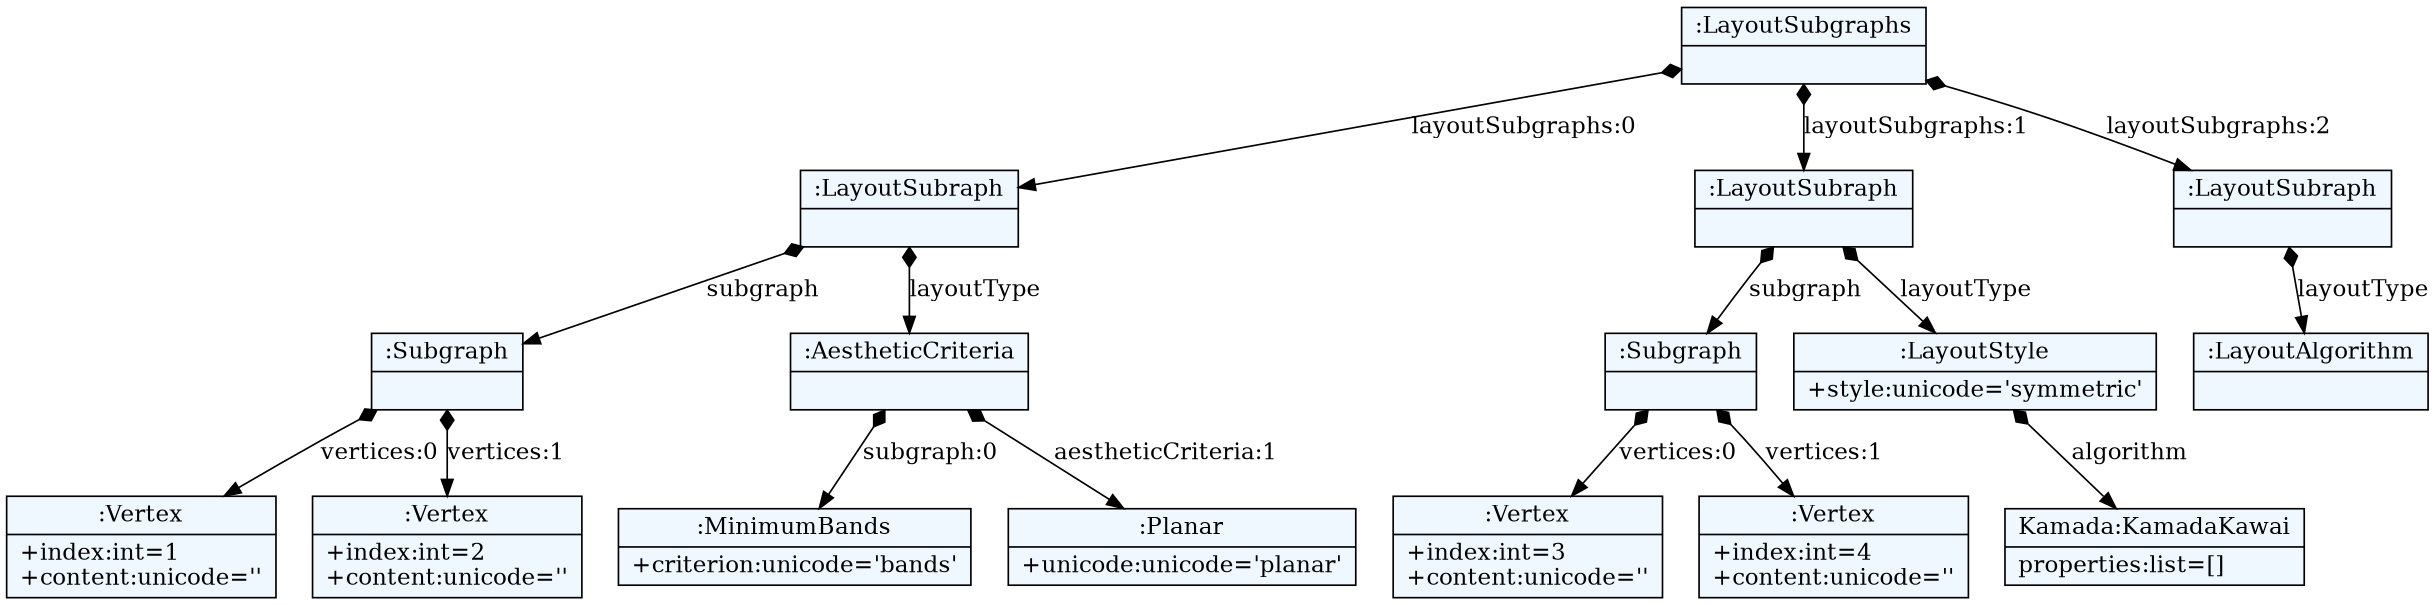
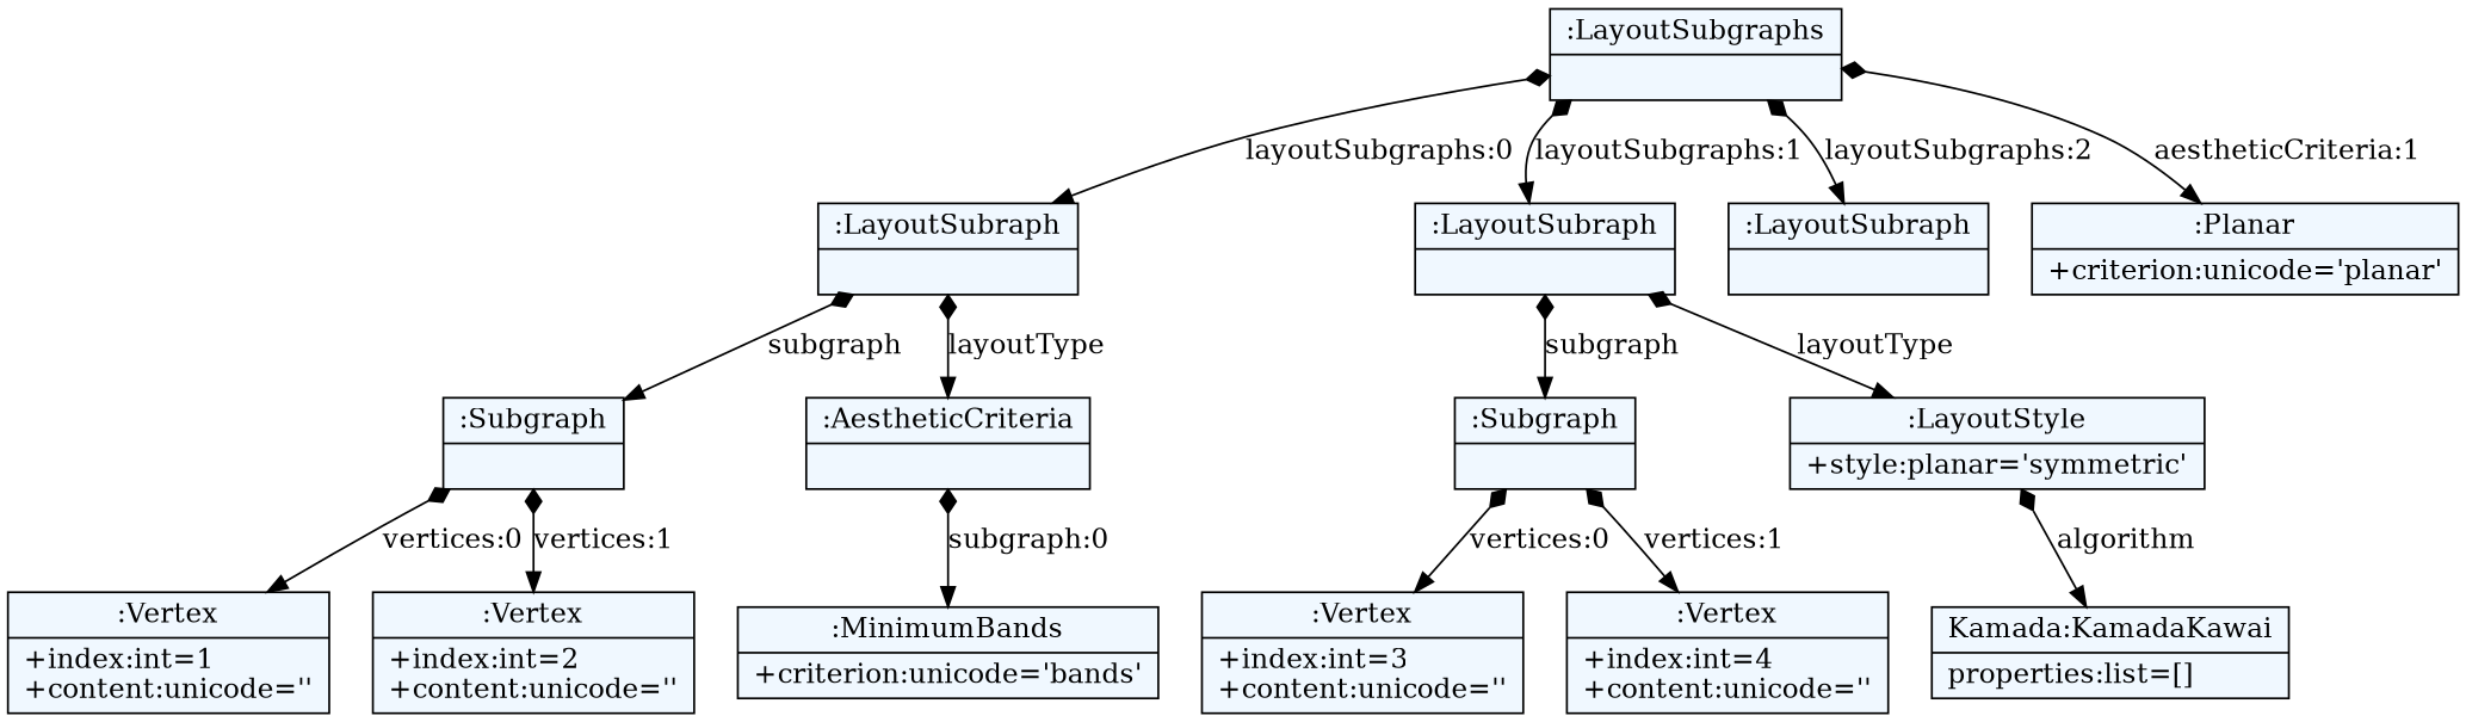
  digraph {
    fontname="Bitstream Vera Sans"
    fontsize=8
    nodesep=0.3
    node [fillcolor=aliceblue shape=record style=filled]
    edge [arrowtail=diamond dir=both]
    n1 [label="{:LayoutSubgraphs|}"]
    n2 [label="{:LayoutSubraph|}"]
    n3 [label="{:LayoutSubraph|}"]
    n4 [label="{:LayoutSubraph|}"]
    n5 [label="{:Subgraph|}"]
    n6 [label="{:AestheticCriteria|}"]
    n7 [label="{:Subgraph|}"]
-   n8 [label="{:LayoutStyle|+style:unicode='symmetric'\l}"]
-   n9 [label="{:LayoutAlgorithm|}"]
+   n8 [label="{:LayoutStyle|+style:planar='symmetric'\l}"]
    n10 [label="{:Vertex|+index:int=1\l+content:unicode=''\l}"]
    n11 [label="{:Vertex|+index:int=2\l+content:unicode=''\l}"]
    n12 [label="{:MinimumBands|+criterion:unicode='bands'\l}"]
-   n13 [label="{:Planar|+unicode:unicode='planar'\l}"]
+   n13 [label="{:Planar|+criterion:unicode='planar'\l}"]
    n14 [label="{:Vertex|+index:int=3\l+content:unicode=''\l}"]
    n15 [label="{:Vertex|+index:int=4\l+content:unicode=''\l}"]
    n16 [label="{Kamada:KamadaKawai|properties:list=[]\l}"]
    n1 -> n2 [label="layoutSubgraphs:0"]
    n1 -> n3 [label="layoutSubgraphs:1"]
    n1 -> n4 [label="layoutSubgraphs:2"]
    n2 -> n5 [label="subgraph"]
    n2 -> n6 [label=layoutType]
    n3 -> n7 [label="subgraph"]
    n3 -> n8 [label=layoutType]
-   n4 -> n9 [label=layoutType]
    n5 -> n10 [label="vertices:0"]
    n5 -> n11 [label="vertices:1"]
    n6 -> n12 [label="subgraph:0"]
-   n6 -> n13 [label="aestheticCriteria:1"]
+   n1 -> n13 [label="aestheticCriteria:1"]
    n7 -> n14 [label="vertices:0"]
    n7 -> n15 [label="vertices:1"]
    n8 -> n16 [label=algorithm]
  }
